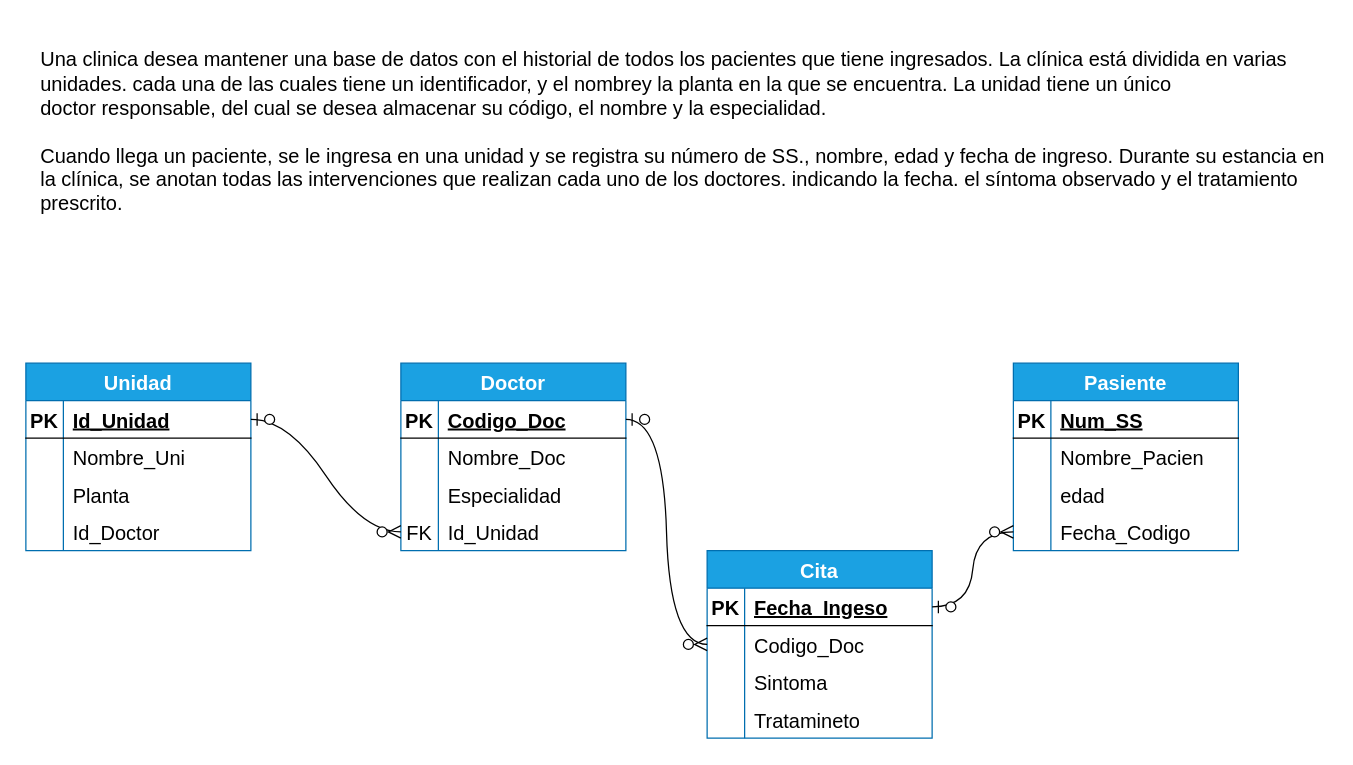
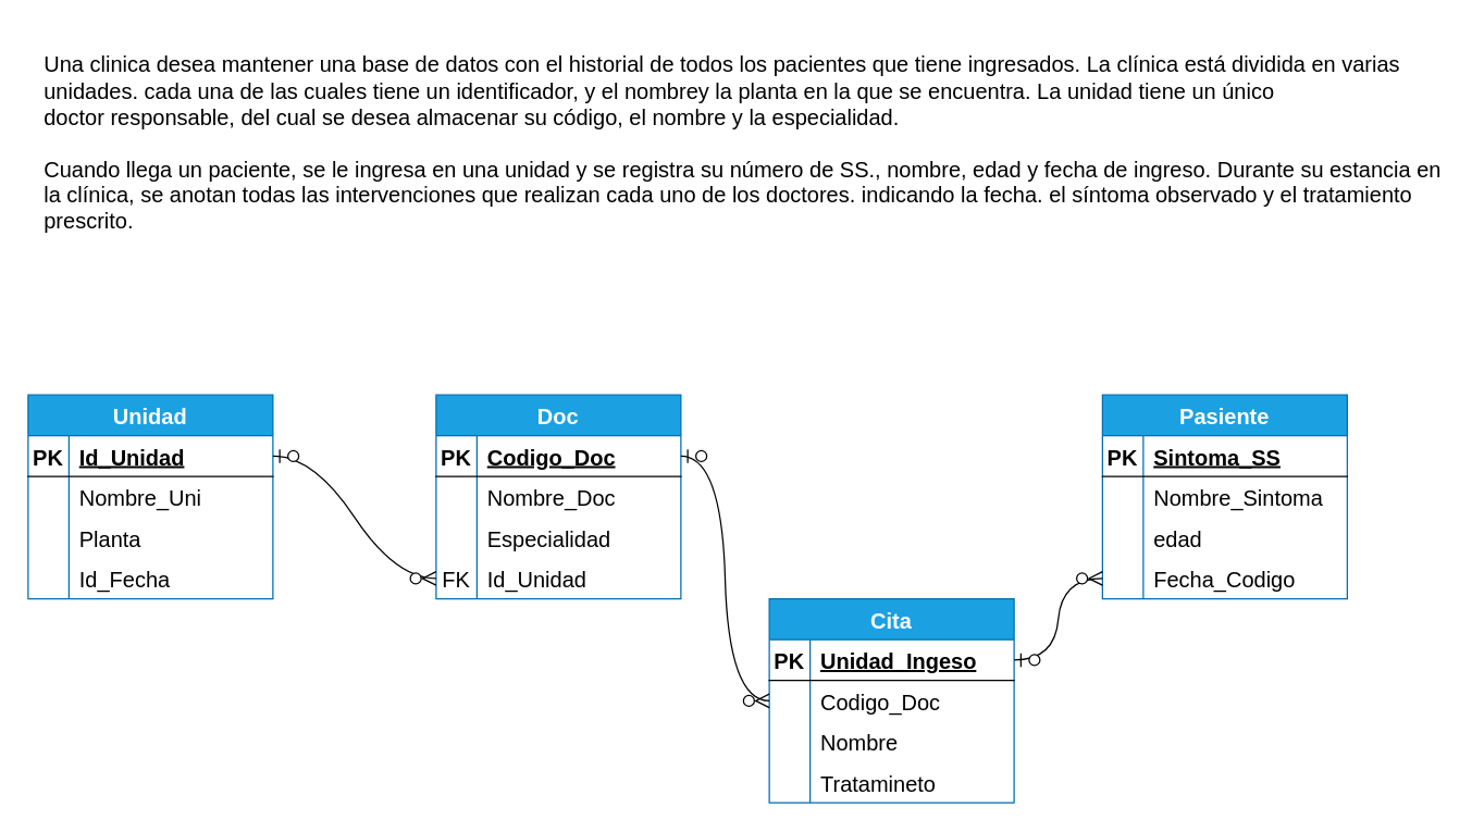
  <mxCell id="0" />
  <mxCell id="1" parent="0" />
  <mxCell id="2" value="Unidad" style="shape=table;startSize=30;container=1;collapsible=1;childLayout=tableLayout;fixedRows=1;rowLines=0;fontStyle=1;align=center;resizeLast=1;fontSize=16;fillColor=#1ba1e2;fontColor=#ffffff;strokeColor=#006EAF;" vertex="1" parent="1"><mxGeometry x="20" y="290" width="180" height="150" as="geometry" /></mxCell>
  <mxCell id="3" value="" style="shape=tableRow;horizontal=0;startSize=0;swimlaneHead=0;swimlaneBody=0;fillColor=none;collapsible=0;dropTarget=0;points=[[0,0.5],[1,0.5]];portConstraint=eastwest;top=0;left=0;right=0;bottom=1;fontSize=16;" vertex="1" parent="2"><mxGeometry y="30" width="180" height="30" as="geometry" /></mxCell>
  <mxCell id="4" value="PK" style="shape=partialRectangle;connectable=0;fillColor=none;top=0;left=0;bottom=0;right=0;fontStyle=1;overflow=hidden;fontSize=16;" vertex="1" parent="3"><mxGeometry width="30" height="30" as="geometry"><mxRectangle width="30" height="30" as="alternateBounds" /></mxGeometry></mxCell>
  <mxCell id="5" value="Id_Unidad" style="shape=partialRectangle;connectable=0;fillColor=none;top=0;left=0;bottom=0;right=0;align=left;spacingLeft=6;fontStyle=5;overflow=hidden;fontSize=16;" vertex="1" parent="3"><mxGeometry x="30" width="150" height="30" as="geometry"><mxRectangle width="150" height="30" as="alternateBounds" /></mxGeometry></mxCell>
  <mxCell id="6" value="" style="shape=tableRow;horizontal=0;startSize=0;swimlaneHead=0;swimlaneBody=0;fillColor=none;collapsible=0;dropTarget=0;points=[[0,0.5],[1,0.5]];portConstraint=eastwest;top=0;left=0;right=0;bottom=0;fontSize=16;" vertex="1" parent="2"><mxGeometry y="60" width="180" height="30" as="geometry" /></mxCell>
  <mxCell id="7" value="" style="shape=partialRectangle;connectable=0;fillColor=none;top=0;left=0;bottom=0;right=0;editable=1;overflow=hidden;fontSize=16;" vertex="1" parent="6"><mxGeometry width="30" height="30" as="geometry"><mxRectangle width="30" height="30" as="alternateBounds" /></mxGeometry></mxCell>
  <mxCell id="8" value="Nombre_Uni" style="shape=partialRectangle;connectable=0;fillColor=none;top=0;left=0;bottom=0;right=0;align=left;spacingLeft=6;overflow=hidden;fontSize=16;" vertex="1" parent="6"><mxGeometry x="30" width="150" height="30" as="geometry"><mxRectangle width="150" height="30" as="alternateBounds" /></mxGeometry></mxCell>
  <mxCell id="9" value="" style="shape=tableRow;horizontal=0;startSize=0;swimlaneHead=0;swimlaneBody=0;fillColor=none;collapsible=0;dropTarget=0;points=[[0,0.5],[1,0.5]];portConstraint=eastwest;top=0;left=0;right=0;bottom=0;fontSize=16;" vertex="1" parent="2"><mxGeometry y="90" width="180" height="30" as="geometry" /></mxCell>
  <mxCell id="10" value="" style="shape=partialRectangle;connectable=0;fillColor=none;top=0;left=0;bottom=0;right=0;editable=1;overflow=hidden;fontSize=16;" vertex="1" parent="9"><mxGeometry width="30" height="30" as="geometry"><mxRectangle width="30" height="30" as="alternateBounds" /></mxGeometry></mxCell>
  <mxCell id="11" value="Planta" style="shape=partialRectangle;connectable=0;fillColor=none;top=0;left=0;bottom=0;right=0;align=left;spacingLeft=6;overflow=hidden;fontSize=16;" vertex="1" parent="9"><mxGeometry x="30" width="150" height="30" as="geometry"><mxRectangle width="150" height="30" as="alternateBounds" /></mxGeometry></mxCell>
  <mxCell id="12" value="" style="shape=tableRow;horizontal=0;startSize=0;swimlaneHead=0;swimlaneBody=0;fillColor=none;collapsible=0;dropTarget=0;points=[[0,0.5],[1,0.5]];portConstraint=eastwest;top=0;left=0;right=0;bottom=0;fontSize=16;" vertex="1" parent="2"><mxGeometry y="120" width="180" height="30" as="geometry" /></mxCell>
  <mxCell id="13" value="" style="shape=partialRectangle;connectable=0;fillColor=none;top=0;left=0;bottom=0;right=0;editable=1;overflow=hidden;fontSize=16;" vertex="1" parent="12"><mxGeometry width="30" height="30" as="geometry"><mxRectangle width="30" height="30" as="alternateBounds" /></mxGeometry></mxCell>
- <mxCell id="14" value="Id_Doctor" style="shape=partialRectangle;connectable=0;fillColor=none;top=0;left=0;bottom=0;right=0;align=left;spacingLeft=6;overflow=hidden;fontSize=16;" vertex="1" parent="12"><mxGeometry x="30" width="150" height="30" as="geometry"><mxRectangle width="150" height="30" as="alternateBounds" /></mxGeometry></mxCell>
- <mxCell id="15" value="Doctor" style="shape=table;startSize=30;container=1;collapsible=1;childLayout=tableLayout;fixedRows=1;rowLines=0;fontStyle=1;align=center;resizeLast=1;fontSize=16;fillColor=#1ba1e2;fontColor=#ffffff;strokeColor=#006EAF;" vertex="1" parent="1"><mxGeometry x="320" y="290" width="180" height="150" as="geometry" /></mxCell>
+ <mxCell id="14" value="Id_Fecha" style="shape=partialRectangle;connectable=0;fillColor=none;top=0;left=0;bottom=0;right=0;align=left;spacingLeft=6;overflow=hidden;fontSize=16;" vertex="1" parent="12"><mxGeometry x="30" width="150" height="30" as="geometry"><mxRectangle width="150" height="30" as="alternateBounds" /></mxGeometry></mxCell>
+ <mxCell id="15" value="Doc" style="shape=table;startSize=30;container=1;collapsible=1;childLayout=tableLayout;fixedRows=1;rowLines=0;fontStyle=1;align=center;resizeLast=1;fontSize=16;fillColor=#1ba1e2;fontColor=#ffffff;strokeColor=#006EAF;" vertex="1" parent="1"><mxGeometry x="320" y="290" width="180" height="150" as="geometry" /></mxCell>
  <mxCell id="16" value="" style="shape=tableRow;horizontal=0;startSize=0;swimlaneHead=0;swimlaneBody=0;fillColor=none;collapsible=0;dropTarget=0;points=[[0,0.5],[1,0.5]];portConstraint=eastwest;top=0;left=0;right=0;bottom=1;fontSize=16;" vertex="1" parent="15"><mxGeometry y="30" width="180" height="30" as="geometry" /></mxCell>
  <mxCell id="17" value="PK" style="shape=partialRectangle;connectable=0;fillColor=none;top=0;left=0;bottom=0;right=0;fontStyle=1;overflow=hidden;fontSize=16;" vertex="1" parent="16"><mxGeometry width="30" height="30" as="geometry"><mxRectangle width="30" height="30" as="alternateBounds" /></mxGeometry></mxCell>
  <mxCell id="18" value="Codigo_Doc" style="shape=partialRectangle;connectable=0;fillColor=none;top=0;left=0;bottom=0;right=0;align=left;spacingLeft=6;fontStyle=5;overflow=hidden;fontSize=16;" vertex="1" parent="16"><mxGeometry x="30" width="150" height="30" as="geometry"><mxRectangle width="150" height="30" as="alternateBounds" /></mxGeometry></mxCell>
  <mxCell id="19" value="" style="shape=tableRow;horizontal=0;startSize=0;swimlaneHead=0;swimlaneBody=0;fillColor=none;collapsible=0;dropTarget=0;points=[[0,0.5],[1,0.5]];portConstraint=eastwest;top=0;left=0;right=0;bottom=0;fontSize=16;" vertex="1" parent="15"><mxGeometry y="60" width="180" height="30" as="geometry" /></mxCell>
  <mxCell id="20" value="" style="shape=partialRectangle;connectable=0;fillColor=none;top=0;left=0;bottom=0;right=0;editable=1;overflow=hidden;fontSize=16;" vertex="1" parent="19"><mxGeometry width="30" height="30" as="geometry"><mxRectangle width="30" height="30" as="alternateBounds" /></mxGeometry></mxCell>
  <mxCell id="21" value="Nombre_Doc" style="shape=partialRectangle;connectable=0;fillColor=none;top=0;left=0;bottom=0;right=0;align=left;spacingLeft=6;overflow=hidden;fontSize=16;" vertex="1" parent="19"><mxGeometry x="30" width="150" height="30" as="geometry"><mxRectangle width="150" height="30" as="alternateBounds" /></mxGeometry></mxCell>
  <mxCell id="22" value="" style="shape=tableRow;horizontal=0;startSize=0;swimlaneHead=0;swimlaneBody=0;fillColor=none;collapsible=0;dropTarget=0;points=[[0,0.5],[1,0.5]];portConstraint=eastwest;top=0;left=0;right=0;bottom=0;fontSize=16;" vertex="1" parent="15"><mxGeometry y="90" width="180" height="30" as="geometry" /></mxCell>
  <mxCell id="23" value="" style="shape=partialRectangle;connectable=0;fillColor=none;top=0;left=0;bottom=0;right=0;editable=1;overflow=hidden;fontSize=16;" vertex="1" parent="22"><mxGeometry width="30" height="30" as="geometry"><mxRectangle width="30" height="30" as="alternateBounds" /></mxGeometry></mxCell>
  <mxCell id="24" value="Especialidad" style="shape=partialRectangle;connectable=0;fillColor=none;top=0;left=0;bottom=0;right=0;align=left;spacingLeft=6;overflow=hidden;fontSize=16;" vertex="1" parent="22"><mxGeometry x="30" width="150" height="30" as="geometry"><mxRectangle width="150" height="30" as="alternateBounds" /></mxGeometry></mxCell>
  <mxCell id="25" value="" style="shape=tableRow;horizontal=0;startSize=0;swimlaneHead=0;swimlaneBody=0;fillColor=none;collapsible=0;dropTarget=0;points=[[0,0.5],[1,0.5]];portConstraint=eastwest;top=0;left=0;right=0;bottom=0;fontSize=16;" vertex="1" parent="15"><mxGeometry y="120" width="180" height="30" as="geometry" /></mxCell>
  <mxCell id="26" value="FK" style="shape=partialRectangle;connectable=0;fillColor=none;top=0;left=0;bottom=0;right=0;editable=1;overflow=hidden;fontSize=16;" vertex="1" parent="25"><mxGeometry width="30" height="30" as="geometry"><mxRectangle width="30" height="30" as="alternateBounds" /></mxGeometry></mxCell>
  <mxCell id="27" value="Id_Unidad" style="shape=partialRectangle;connectable=0;fillColor=none;top=0;left=0;bottom=0;right=0;align=left;spacingLeft=6;overflow=hidden;fontSize=16;" vertex="1" parent="25"><mxGeometry x="30" width="150" height="30" as="geometry"><mxRectangle width="150" height="30" as="alternateBounds" /></mxGeometry></mxCell>
  <mxCell id="28" value="&lt;p style=&quot;margin: 0px;&quot;&gt;Una clinica desea mantener una base de datos con el historial de todos los pacientes que t&lt;span style=&quot;background-color: initial;&quot;&gt;iene ingresados. La clínica está dividida en varias unidades. cada una de las cuales tiene un&amp;nbsp;&lt;/span&gt;&lt;span style=&quot;background-color: initial;&quot;&gt;identificador, y el nombrey la planta en la que se encuentra. La unidad tiene un único doctor&amp;nbsp;&lt;/span&gt;&lt;span style=&quot;background-color: initial;&quot;&gt;responsable, del cual se desea almacenar su código, el nombre y la especialidad.&lt;/span&gt;&lt;/p&gt;&lt;p style=&quot;margin: 0px;&quot;&gt;&lt;span style=&quot;background-color: initial;&quot;&gt;&lt;br&gt;&lt;/span&gt;&lt;/p&gt;&lt;p style=&quot;margin: 0px;&quot;&gt;Cuando llega un paciente, se le ingresa en una unidad y se registra su número de SS., nombre,&amp;nbsp;&lt;span style=&quot;background-color: initial;&quot;&gt;edad y fecha de ingreso. Durante su estancia en la clínica, se anotan todas las intervenciones&amp;nbsp;&lt;/span&gt;&lt;span style=&quot;background-color: initial;&quot;&gt;que realizan cada uno de los doctores. indicando la fecha. el síntoma observado y el&amp;nbsp;&lt;/span&gt;&lt;span style=&quot;background-color: initial;&quot;&gt;tratamiento prescrito.&lt;/span&gt;&lt;/p&gt;" style="text;html=1;strokeColor=none;fillColor=none;align=left;verticalAlign=middle;whiteSpace=wrap;rounded=0;fontSize=16;" vertex="1" parent="1"><mxGeometry x="30" y="20" width="1030" height="170" as="geometry" /></mxCell>
  <mxCell id="29" value="Pasiente" style="shape=table;startSize=30;container=1;collapsible=1;childLayout=tableLayout;fixedRows=1;rowLines=0;fontStyle=1;align=center;resizeLast=1;fontSize=16;fillColor=#1ba1e2;fontColor=#ffffff;strokeColor=#006EAF;" vertex="1" parent="1"><mxGeometry x="810" y="290" width="180" height="150" as="geometry" /></mxCell>
  <mxCell id="30" value="" style="shape=tableRow;horizontal=0;startSize=0;swimlaneHead=0;swimlaneBody=0;fillColor=none;collapsible=0;dropTarget=0;points=[[0,0.5],[1,0.5]];portConstraint=eastwest;top=0;left=0;right=0;bottom=1;fontSize=16;" vertex="1" parent="29"><mxGeometry y="30" width="180" height="30" as="geometry" /></mxCell>
  <mxCell id="31" value="PK" style="shape=partialRectangle;connectable=0;fillColor=none;top=0;left=0;bottom=0;right=0;fontStyle=1;overflow=hidden;fontSize=16;" vertex="1" parent="30"><mxGeometry width="30" height="30" as="geometry"><mxRectangle width="30" height="30" as="alternateBounds" /></mxGeometry></mxCell>
- <mxCell id="32" value="Num_SS" style="shape=partialRectangle;connectable=0;fillColor=none;top=0;left=0;bottom=0;right=0;align=left;spacingLeft=6;fontStyle=5;overflow=hidden;fontSize=16;" vertex="1" parent="30"><mxGeometry x="30" width="150" height="30" as="geometry"><mxRectangle width="150" height="30" as="alternateBounds" /></mxGeometry></mxCell>
+ <mxCell id="32" value="Sintoma_SS" style="shape=partialRectangle;connectable=0;fillColor=none;top=0;left=0;bottom=0;right=0;align=left;spacingLeft=6;fontStyle=5;overflow=hidden;fontSize=16;" vertex="1" parent="30"><mxGeometry x="30" width="150" height="30" as="geometry"><mxRectangle width="150" height="30" as="alternateBounds" /></mxGeometry></mxCell>
  <mxCell id="33" value="" style="shape=tableRow;horizontal=0;startSize=0;swimlaneHead=0;swimlaneBody=0;fillColor=none;collapsible=0;dropTarget=0;points=[[0,0.5],[1,0.5]];portConstraint=eastwest;top=0;left=0;right=0;bottom=0;fontSize=16;" vertex="1" parent="29"><mxGeometry y="60" width="180" height="30" as="geometry" /></mxCell>
  <mxCell id="34" value="" style="shape=partialRectangle;connectable=0;fillColor=none;top=0;left=0;bottom=0;right=0;editable=1;overflow=hidden;fontSize=16;" vertex="1" parent="33"><mxGeometry width="30" height="30" as="geometry"><mxRectangle width="30" height="30" as="alternateBounds" /></mxGeometry></mxCell>
- <mxCell id="35" value="Nombre_Pacien" style="shape=partialRectangle;connectable=0;fillColor=none;top=0;left=0;bottom=0;right=0;align=left;spacingLeft=6;overflow=hidden;fontSize=16;" vertex="1" parent="33"><mxGeometry x="30" width="150" height="30" as="geometry"><mxRectangle width="150" height="30" as="alternateBounds" /></mxGeometry></mxCell>
+ <mxCell id="35" value="Nombre_Sintoma" style="shape=partialRectangle;connectable=0;fillColor=none;top=0;left=0;bottom=0;right=0;align=left;spacingLeft=6;overflow=hidden;fontSize=16;" vertex="1" parent="33"><mxGeometry x="30" width="150" height="30" as="geometry"><mxRectangle width="150" height="30" as="alternateBounds" /></mxGeometry></mxCell>
  <mxCell id="36" value="" style="shape=tableRow;horizontal=0;startSize=0;swimlaneHead=0;swimlaneBody=0;fillColor=none;collapsible=0;dropTarget=0;points=[[0,0.5],[1,0.5]];portConstraint=eastwest;top=0;left=0;right=0;bottom=0;fontSize=16;" vertex="1" parent="29"><mxGeometry y="90" width="180" height="30" as="geometry" /></mxCell>
  <mxCell id="37" value="" style="shape=partialRectangle;connectable=0;fillColor=none;top=0;left=0;bottom=0;right=0;editable=1;overflow=hidden;fontSize=16;" vertex="1" parent="36"><mxGeometry width="30" height="30" as="geometry"><mxRectangle width="30" height="30" as="alternateBounds" /></mxGeometry></mxCell>
  <mxCell id="38" value="edad" style="shape=partialRectangle;connectable=0;fillColor=none;top=0;left=0;bottom=0;right=0;align=left;spacingLeft=6;overflow=hidden;fontSize=16;" vertex="1" parent="36"><mxGeometry x="30" width="150" height="30" as="geometry"><mxRectangle width="150" height="30" as="alternateBounds" /></mxGeometry></mxCell>
  <mxCell id="39" value="" style="shape=tableRow;horizontal=0;startSize=0;swimlaneHead=0;swimlaneBody=0;fillColor=none;collapsible=0;dropTarget=0;points=[[0,0.5],[1,0.5]];portConstraint=eastwest;top=0;left=0;right=0;bottom=0;fontSize=16;" vertex="1" parent="29"><mxGeometry y="120" width="180" height="30" as="geometry" /></mxCell>
  <mxCell id="40" value="" style="shape=partialRectangle;connectable=0;fillColor=none;top=0;left=0;bottom=0;right=0;editable=1;overflow=hidden;fontSize=16;" vertex="1" parent="39"><mxGeometry width="30" height="30" as="geometry"><mxRectangle width="30" height="30" as="alternateBounds" /></mxGeometry></mxCell>
  <mxCell id="41" value="Fecha_Codigo" style="shape=partialRectangle;connectable=0;fillColor=none;top=0;left=0;bottom=0;right=0;align=left;spacingLeft=6;overflow=hidden;fontSize=16;" vertex="1" parent="39"><mxGeometry x="30" width="150" height="30" as="geometry"><mxRectangle width="150" height="30" as="alternateBounds" /></mxGeometry></mxCell>
  <mxCell id="42" value="Cita" style="shape=table;startSize=30;container=1;collapsible=1;childLayout=tableLayout;fixedRows=1;rowLines=0;fontStyle=1;align=center;resizeLast=1;fontSize=16;fillColor=#1ba1e2;fontColor=#ffffff;strokeColor=#006EAF;" vertex="1" parent="1"><mxGeometry x="565" y="440" width="180" height="150" as="geometry" /></mxCell>
  <mxCell id="43" value="" style="shape=tableRow;horizontal=0;startSize=0;swimlaneHead=0;swimlaneBody=0;fillColor=none;collapsible=0;dropTarget=0;points=[[0,0.5],[1,0.5]];portConstraint=eastwest;top=0;left=0;right=0;bottom=1;fontSize=16;" vertex="1" parent="42"><mxGeometry y="30" width="180" height="30" as="geometry" /></mxCell>
  <mxCell id="44" value="PK" style="shape=partialRectangle;connectable=0;fillColor=none;top=0;left=0;bottom=0;right=0;fontStyle=1;overflow=hidden;fontSize=16;" vertex="1" parent="43"><mxGeometry width="30" height="30" as="geometry"><mxRectangle width="30" height="30" as="alternateBounds" /></mxGeometry></mxCell>
- <mxCell id="45" value="Fecha_Ingeso" style="shape=partialRectangle;connectable=0;fillColor=none;top=0;left=0;bottom=0;right=0;align=left;spacingLeft=6;fontStyle=5;overflow=hidden;fontSize=16;" vertex="1" parent="43"><mxGeometry x="30" width="150" height="30" as="geometry"><mxRectangle width="150" height="30" as="alternateBounds" /></mxGeometry></mxCell>
+ <mxCell id="45" value="Unidad_Ingeso" style="shape=partialRectangle;connectable=0;fillColor=none;top=0;left=0;bottom=0;right=0;align=left;spacingLeft=6;fontStyle=5;overflow=hidden;fontSize=16;" vertex="1" parent="43"><mxGeometry x="30" width="150" height="30" as="geometry"><mxRectangle width="150" height="30" as="alternateBounds" /></mxGeometry></mxCell>
  <mxCell id="46" value="" style="shape=tableRow;horizontal=0;startSize=0;swimlaneHead=0;swimlaneBody=0;fillColor=none;collapsible=0;dropTarget=0;points=[[0,0.5],[1,0.5]];portConstraint=eastwest;top=0;left=0;right=0;bottom=0;fontSize=16;" vertex="1" parent="42"><mxGeometry y="60" width="180" height="30" as="geometry" /></mxCell>
  <mxCell id="47" value="" style="shape=partialRectangle;connectable=0;fillColor=none;top=0;left=0;bottom=0;right=0;editable=1;overflow=hidden;fontSize=16;" vertex="1" parent="46"><mxGeometry width="30" height="30" as="geometry"><mxRectangle width="30" height="30" as="alternateBounds" /></mxGeometry></mxCell>
  <mxCell id="48" value="Codigo_Doc" style="shape=partialRectangle;connectable=0;fillColor=none;top=0;left=0;bottom=0;right=0;align=left;spacingLeft=6;overflow=hidden;fontSize=16;" vertex="1" parent="46"><mxGeometry x="30" width="150" height="30" as="geometry"><mxRectangle width="150" height="30" as="alternateBounds" /></mxGeometry></mxCell>
  <mxCell id="49" value="" style="shape=tableRow;horizontal=0;startSize=0;swimlaneHead=0;swimlaneBody=0;fillColor=none;collapsible=0;dropTarget=0;points=[[0,0.5],[1,0.5]];portConstraint=eastwest;top=0;left=0;right=0;bottom=0;fontSize=16;" vertex="1" parent="42"><mxGeometry y="90" width="180" height="30" as="geometry" /></mxCell>
  <mxCell id="50" value="" style="shape=partialRectangle;connectable=0;fillColor=none;top=0;left=0;bottom=0;right=0;editable=1;overflow=hidden;fontSize=16;" vertex="1" parent="49"><mxGeometry width="30" height="30" as="geometry"><mxRectangle width="30" height="30" as="alternateBounds" /></mxGeometry></mxCell>
- <mxCell id="51" value="Sintoma" style="shape=partialRectangle;connectable=0;fillColor=none;top=0;left=0;bottom=0;right=0;align=left;spacingLeft=6;overflow=hidden;fontSize=16;" vertex="1" parent="49"><mxGeometry x="30" width="150" height="30" as="geometry"><mxRectangle width="150" height="30" as="alternateBounds" /></mxGeometry></mxCell>
+ <mxCell id="51" value="Nombre" style="shape=partialRectangle;connectable=0;fillColor=none;top=0;left=0;bottom=0;right=0;align=left;spacingLeft=6;overflow=hidden;fontSize=16;" vertex="1" parent="49"><mxGeometry x="30" width="150" height="30" as="geometry"><mxRectangle width="150" height="30" as="alternateBounds" /></mxGeometry></mxCell>
  <mxCell id="52" value="" style="shape=tableRow;horizontal=0;startSize=0;swimlaneHead=0;swimlaneBody=0;fillColor=none;collapsible=0;dropTarget=0;points=[[0,0.5],[1,0.5]];portConstraint=eastwest;top=0;left=0;right=0;bottom=0;fontSize=16;" vertex="1" parent="42"><mxGeometry y="120" width="180" height="30" as="geometry" /></mxCell>
  <mxCell id="53" value="" style="shape=partialRectangle;connectable=0;fillColor=none;top=0;left=0;bottom=0;right=0;editable=1;overflow=hidden;fontSize=16;" vertex="1" parent="52"><mxGeometry width="30" height="30" as="geometry"><mxRectangle width="30" height="30" as="alternateBounds" /></mxGeometry></mxCell>
  <mxCell id="54" value="Tratamineto" style="shape=partialRectangle;connectable=0;fillColor=none;top=0;left=0;bottom=0;right=0;align=left;spacingLeft=6;overflow=hidden;fontSize=16;" vertex="1" parent="52"><mxGeometry x="30" width="150" height="30" as="geometry"><mxRectangle width="150" height="30" as="alternateBounds" /></mxGeometry></mxCell>
  <mxCell id="55" value="" style="edgeStyle=entityRelationEdgeStyle;fontSize=12;html=1;endArrow=ERzeroToMany;startArrow=ERzeroToOne;rounded=0;startSize=8;endSize=8;curved=1;exitX=1;exitY=0.5;exitDx=0;exitDy=0;entryX=0;entryY=0.5;entryDx=0;entryDy=0;" edge="1" parent="1" source="3" target="25"><mxGeometry width="100" height="100" relative="1" as="geometry"><mxPoint x="200" y="590" as="sourcePoint" /><mxPoint x="300" y="490" as="targetPoint" /></mxGeometry></mxCell>
  <mxCell id="56" value="" style="edgeStyle=entityRelationEdgeStyle;fontSize=12;html=1;endArrow=ERzeroToMany;startArrow=ERzeroToOne;rounded=0;startSize=8;endSize=8;curved=1;exitX=1;exitY=0.5;exitDx=0;exitDy=0;entryX=0;entryY=0.5;entryDx=0;entryDy=0;" edge="1" parent="1" source="16" target="46"><mxGeometry width="100" height="100" relative="1" as="geometry"><mxPoint x="390" y="500" as="sourcePoint" /><mxPoint x="510" y="590" as="targetPoint" /></mxGeometry></mxCell>
  <mxCell id="57" value="" style="edgeStyle=entityRelationEdgeStyle;fontSize=12;html=1;endArrow=ERzeroToMany;startArrow=ERzeroToOne;rounded=0;startSize=8;endSize=8;curved=1;exitX=1;exitY=0.5;exitDx=0;exitDy=0;entryX=0;entryY=0.5;entryDx=0;entryDy=0;" edge="1" parent="1" source="43" target="39"><mxGeometry width="100" height="100" relative="1" as="geometry"><mxPoint x="800" y="440" as="sourcePoint" /><mxPoint x="865" y="620" as="targetPoint" /></mxGeometry></mxCell>
